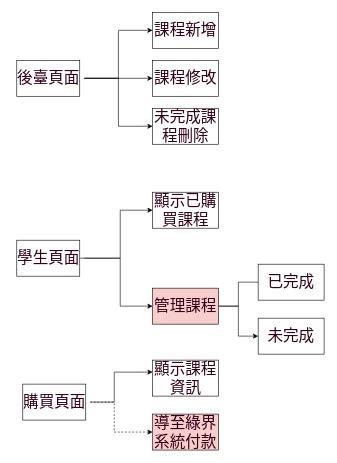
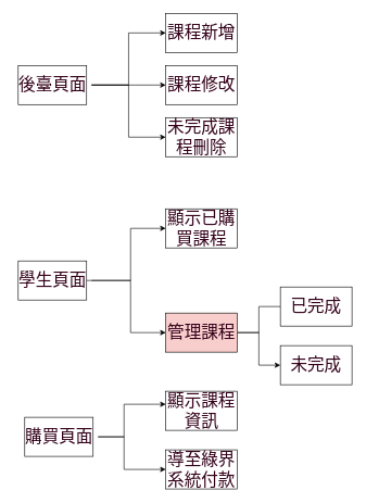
  <mxCell id="0" />
  <mxCell id="1" parent="0" />
  <mxCell id="2" value="" style="rounded=0;whiteSpace=wrap;html=1;" parent="1" vertex="1"><mxGeometry x="27.5" y="100" width="105" height="60" as="geometry" /></mxCell>
  <mxCell id="3" style="edgeStyle=orthogonalEdgeStyle;rounded=0;orthogonalLoop=1;jettySize=auto;html=1;entryX=0;entryY=0.5;entryDx=0;entryDy=0;fontSize=26;fontColor=#33001A;" parent="1" source="6" target="7" edge="1"><mxGeometry relative="1" as="geometry" /></mxCell>
  <mxCell id="4" style="edgeStyle=orthogonalEdgeStyle;rounded=0;orthogonalLoop=1;jettySize=auto;html=1;entryX=0;entryY=0.5;entryDx=0;entryDy=0;fontSize=26;fontColor=#33001A;" parent="1" source="6" target="8" edge="1"><mxGeometry relative="1" as="geometry" /></mxCell>
  <mxCell id="5" style="edgeStyle=orthogonalEdgeStyle;rounded=0;orthogonalLoop=1;jettySize=auto;html=1;entryX=0;entryY=0.5;entryDx=0;entryDy=0;fontSize=26;fontColor=#33001A;" parent="1" source="6" target="9" edge="1"><mxGeometry relative="1" as="geometry" /></mxCell>
  <mxCell id="6" value="&lt;font color=&quot;#33001a&quot;&gt;&lt;span style=&quot;font-size: 26px&quot;&gt;後臺頁面&lt;/span&gt;&lt;/font&gt;" style="text;html=1;align=center;verticalAlign=middle;resizable=0;points=[];autosize=1;strokeColor=none;fillColor=none;" parent="1" vertex="1"><mxGeometry x="20" y="120" width="120" height="20" as="geometry" /></mxCell>
  <mxCell id="7" value="課程新增" style="rounded=0;whiteSpace=wrap;html=1;fontSize=26;fontColor=#33001A;" parent="1" vertex="1"><mxGeometry x="254" y="20" width="110" height="60" as="geometry" /></mxCell>
  <mxCell id="8" value="課程修改" style="rounded=0;whiteSpace=wrap;html=1;fontSize=26;fontColor=#33001A;" parent="1" vertex="1"><mxGeometry x="254" y="100" width="110" height="60" as="geometry" /></mxCell>
  <mxCell id="9" value="未完成課程刪除" style="rounded=0;whiteSpace=wrap;html=1;fontSize=26;fontColor=#33001A;" parent="1" vertex="1"><mxGeometry x="254" y="180" width="110" height="60" as="geometry" /></mxCell>
  <mxCell id="10" style="edgeStyle=orthogonalEdgeStyle;rounded=0;orthogonalLoop=1;jettySize=auto;html=1;entryX=0;entryY=0.5;entryDx=0;entryDy=0;fontSize=26;fontColor=#33001A;" parent="1" source="11" target="25" edge="1"><mxGeometry relative="1" as="geometry"><Array as="points"><mxPoint x="200" y="430" /><mxPoint x="200" y="350" /></Array></mxGeometry></mxCell>
  <mxCell id="11" value="" style="rounded=0;whiteSpace=wrap;html=1;" parent="1" vertex="1"><mxGeometry x="27.5" y="400" width="105" height="60" as="geometry" /></mxCell>
  <mxCell id="12" style="edgeStyle=orthogonalEdgeStyle;rounded=0;orthogonalLoop=1;jettySize=auto;html=1;fontSize=26;fontColor=#33001A;" parent="1" source="13" target="21" edge="1"><mxGeometry relative="1" as="geometry"><Array as="points"><mxPoint x="200" y="430" /><mxPoint x="200" y="510" /></Array></mxGeometry></mxCell>
  <mxCell id="13" value="&lt;font style=&quot;font-size: 26px&quot; color=&quot;#33001a&quot;&gt;學生頁面&lt;/font&gt;" style="text;html=1;align=center;verticalAlign=middle;resizable=0;points=[];autosize=1;strokeColor=none;fillColor=none;" parent="1" vertex="1"><mxGeometry x="20" y="420" width="120" height="20" as="geometry" /></mxCell>
  <mxCell id="14" value="" style="rounded=0;whiteSpace=wrap;html=1;" parent="1" vertex="1"><mxGeometry x="37.5" y="640" width="105" height="60" as="geometry" /></mxCell>
  <mxCell id="15" style="edgeStyle=orthogonalEdgeStyle;rounded=0;orthogonalLoop=1;jettySize=auto;html=1;fontSize=26;fontColor=#33001A;" parent="1" source="17" target="18" edge="1"><mxGeometry relative="1" as="geometry"><Array as="points"><mxPoint x="190" y="670" /><mxPoint x="190" y="620" /></Array></mxGeometry></mxCell>
- <mxCell id="16" style="edgeStyle=orthogonalEdgeStyle;rounded=0;orthogonalLoop=1;jettySize=auto;html=1;fontSize=26;fontColor=#33001A;dashed=1;" parent="1" source="17" target="22" edge="1"><mxGeometry relative="1" as="geometry"><Array as="points"><mxPoint x="190" y="670" /><mxPoint x="190" y="720" /></Array></mxGeometry></mxCell>
+ <mxCell id="16" style="edgeStyle=orthogonalEdgeStyle;rounded=0;orthogonalLoop=1;jettySize=auto;html=1;fontSize=26;fontColor=#33001A;" parent="1" source="17" target="22" edge="1"><mxGeometry relative="1" as="geometry"><Array as="points"><mxPoint x="190" y="670" /><mxPoint x="190" y="720" /></Array></mxGeometry></mxCell>
  <mxCell id="17" value="&lt;font style=&quot;font-size: 26px&quot; color=&quot;#33001a&quot;&gt;購買頁面&lt;/font&gt;" style="text;html=1;align=center;verticalAlign=middle;resizable=0;points=[];autosize=1;strokeColor=none;fillColor=none;" parent="1" vertex="1"><mxGeometry x="30" y="660" width="120" height="20" as="geometry" /></mxCell>
  <mxCell id="18" value="顯示課程資訊" style="rounded=0;whiteSpace=wrap;html=1;fontSize=26;fontColor=#33001A;" parent="1" vertex="1"><mxGeometry x="254" y="600" width="110" height="60" as="geometry" /></mxCell>
  <mxCell id="19" style="edgeStyle=orthogonalEdgeStyle;rounded=0;orthogonalLoop=1;jettySize=auto;html=1;fontSize=26;fontColor=#33001A;endArrow=none;" parent="1" source="21" target="23" edge="1"><mxGeometry relative="1" as="geometry" /></mxCell>
  <mxCell id="20" style="edgeStyle=orthogonalEdgeStyle;rounded=0;orthogonalLoop=1;jettySize=auto;html=1;fontSize=26;fontColor=#33001A;" parent="1" source="21" target="24" edge="1"><mxGeometry relative="1" as="geometry" /></mxCell>
  <mxCell id="21" value="管理課程" style="rounded=0;whiteSpace=wrap;html=1;fontSize=26;fontColor=#33001A;fillColor=#f8cecc;" parent="1" vertex="1"><mxGeometry x="254" y="480" width="110" height="60" as="geometry" /></mxCell>
- <mxCell id="22" value="導至綠界系統付款" style="rounded=0;whiteSpace=wrap;html=1;fontSize=26;fontColor=#33001A;fillColor=#f8cecc;" parent="1" vertex="1"><mxGeometry x="254" y="690" width="110" height="60" as="geometry" /></mxCell>
+ <mxCell id="22" value="導至綠界系統付款" style="rounded=0;whiteSpace=wrap;html=1;fontSize=26;fontColor=#33001A;" parent="1" vertex="1"><mxGeometry x="254" y="690" width="110" height="60" as="geometry" /></mxCell>
  <mxCell id="23" value="已完成" style="rounded=0;whiteSpace=wrap;html=1;fontSize=26;fontColor=#33001A;" parent="1" vertex="1"><mxGeometry x="430" y="440" width="110" height="60" as="geometry" /></mxCell>
  <mxCell id="24" value="未完成" style="rounded=0;whiteSpace=wrap;html=1;fontSize=26;fontColor=#33001A;" parent="1" vertex="1"><mxGeometry x="430" y="530" width="110" height="60" as="geometry" /></mxCell>
  <mxCell id="25" value="顯示已購買課程" style="rounded=0;whiteSpace=wrap;html=1;fontSize=26;fontColor=#33001A;" parent="1" vertex="1"><mxGeometry x="254" y="320" width="110" height="60" as="geometry" /></mxCell>
